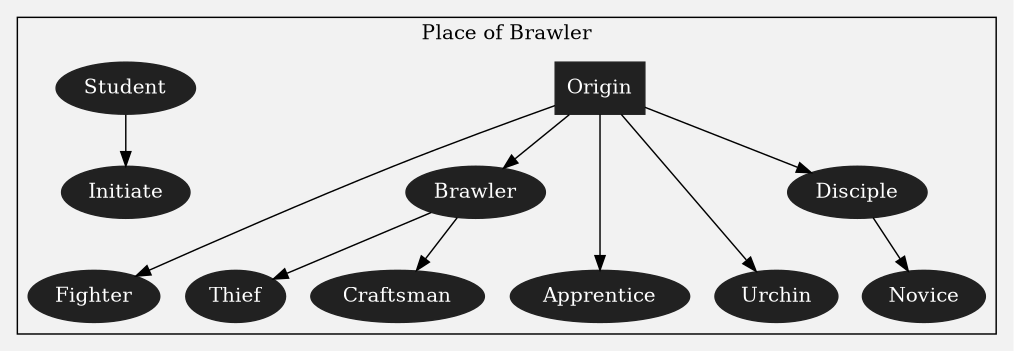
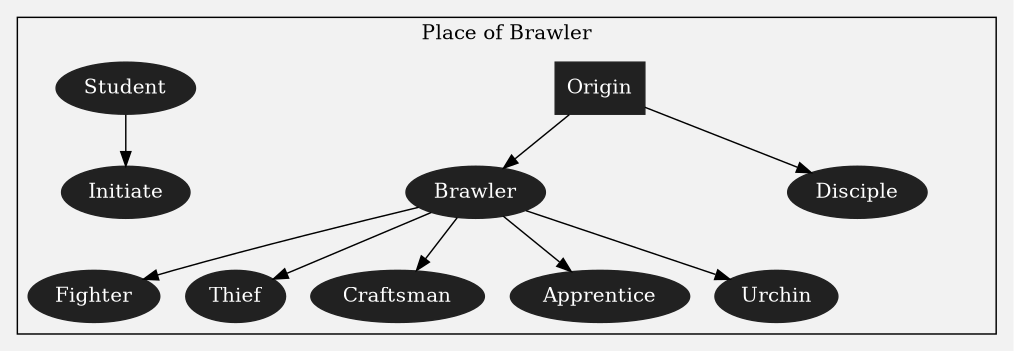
  digraph {
    bgcolor="#f2f2f2"
    compound=true
    node [color="#212121" fontcolor="#ffffff" style=filled]
    Origin [shape=box]
    Apprentice
    Urchin
    Brawler
    Student
    Disciple
    Craftsman
    Thief
    Fighter
    Initiate
-   Novice
    subgraph cluster_1 {
      label="Place of Brawler"
      Origin
      Apprentice
      Urchin
      Brawler
      Student
      Disciple
      Craftsman
      Thief
      Fighter
      Initiate
-     Novice
    }
-   Origin -> Apprentice
-   Origin -> Urchin
+   Brawler -> Apprentice
+   Brawler -> Urchin
    Origin -> Brawler
    Origin -> Disciple
    Brawler -> Craftsman
    Brawler -> Thief
-   Origin -> Fighter
+   Brawler -> Fighter
    Student -> Initiate
-   Disciple -> Novice
  }
